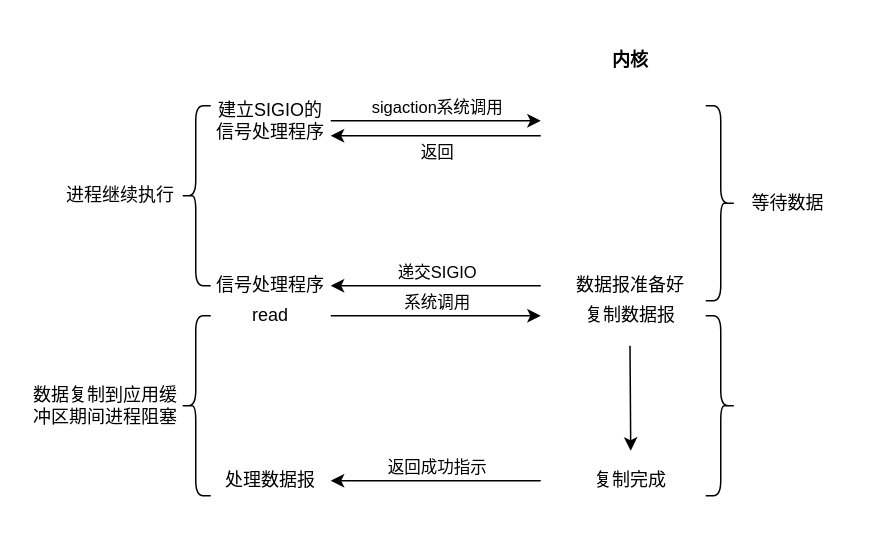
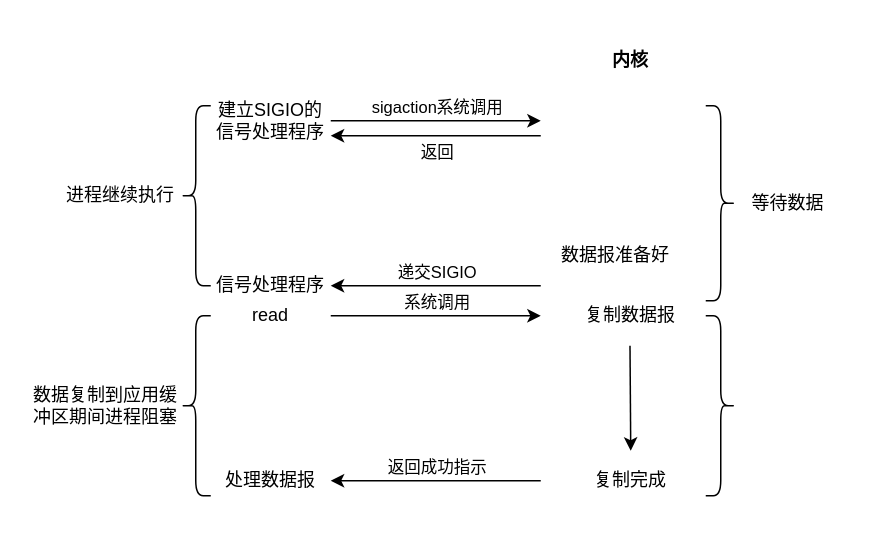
  <mxCell id="0" />
  <mxCell id="1" parent="0" />
  <mxCell id="2" value="建立SIGIO的信号处理程序" style="text;html=1;strokeColor=none;fillColor=none;align=center;verticalAlign=middle;whiteSpace=wrap;rounded=0;" vertex="1" parent="1"><mxGeometry x="140" y="60" width="80" height="40" as="geometry" /></mxCell>
  <mxCell id="3" value="&lt;b&gt;内核&lt;/b&gt;" style="text;html=1;strokeColor=none;fillColor=none;align=center;verticalAlign=middle;whiteSpace=wrap;rounded=0;" vertex="1" parent="1"><mxGeometry x="380" y="20" width="80" height="40" as="geometry" /></mxCell>
  <mxCell id="4" value="" style="endArrow=classic;html=1;rounded=0;" edge="1" parent="1"><mxGeometry width="50" height="50" relative="1" as="geometry"><mxPoint x="220" y="80" as="sourcePoint" /><mxPoint x="360" y="80" as="targetPoint" /></mxGeometry></mxCell>
  <mxCell id="5" value="sigaction系统调用" style="edgeLabel;html=1;align=center;verticalAlign=middle;resizable=0;points=[];" vertex="1" connectable="0" parent="4"><mxGeometry x="0.267" y="1" relative="1" as="geometry"><mxPoint x="-19" y="-9" as="offset" /></mxGeometry></mxCell>
- <mxCell id="6" value="数据报准备好" style="text;html=1;strokeColor=none;fillColor=none;align=center;verticalAlign=middle;whiteSpace=wrap;rounded=0;" vertex="1" parent="1"><mxGeometry x="380" y="180" width="80" height="20" as="geometry" /></mxCell>
+ <mxCell id="6" value="数据报准备好" style="text;html=1;strokeColor=none;fillColor=none;align=center;verticalAlign=middle;whiteSpace=wrap;rounded=0;" vertex="1" parent="1"><mxGeometry x="370" y="160" width="80" height="20" as="geometry" /></mxCell>
  <mxCell id="7" value="" style="shape=curlyBracket;whiteSpace=wrap;html=1;rounded=1;flipH=1;" vertex="1" parent="1"><mxGeometry x="470" y="70" width="20" height="130" as="geometry" /></mxCell>
  <mxCell id="8" value="等待数据" style="text;html=1;strokeColor=none;fillColor=none;align=center;verticalAlign=middle;whiteSpace=wrap;rounded=0;" vertex="1" parent="1"><mxGeometry x="490" y="115" width="70" height="40" as="geometry" /></mxCell>
  <mxCell id="9" value="复制数据报" style="text;html=1;strokeColor=none;fillColor=none;align=center;verticalAlign=middle;whiteSpace=wrap;rounded=0;" vertex="1" parent="1"><mxGeometry x="380" y="200" width="80" height="20" as="geometry" /></mxCell>
  <mxCell id="10" value="" style="endArrow=classic;html=1;rounded=0;exitX=0.5;exitY=1;exitDx=0;exitDy=0;" edge="1" parent="1"><mxGeometry width="50" height="50" relative="1" as="geometry"><mxPoint x="419.5" y="230" as="sourcePoint" /><mxPoint x="420" y="300" as="targetPoint" /></mxGeometry></mxCell>
  <mxCell id="11" value="复制完成" style="text;html=1;strokeColor=none;fillColor=none;align=center;verticalAlign=middle;whiteSpace=wrap;rounded=0;" vertex="1" parent="1"><mxGeometry x="380" y="300" width="80" height="40" as="geometry" /></mxCell>
  <mxCell id="12" value="" style="shape=curlyBracket;whiteSpace=wrap;html=1;rounded=1;flipH=1;" vertex="1" parent="1"><mxGeometry x="470" y="210" width="20" height="120" as="geometry" /></mxCell>
  <mxCell id="13" value="" style="endArrow=classic;html=1;rounded=0;" edge="1" parent="1"><mxGeometry width="50" height="50" relative="1" as="geometry"><mxPoint x="360" y="320" as="sourcePoint" /><mxPoint x="220" y="320" as="targetPoint" /></mxGeometry></mxCell>
  <mxCell id="14" value="处理数据报" style="text;html=1;strokeColor=none;fillColor=none;align=center;verticalAlign=middle;whiteSpace=wrap;rounded=0;" vertex="1" parent="1"><mxGeometry x="140" y="300" width="80" height="40" as="geometry" /></mxCell>
  <mxCell id="15" value="" style="shape=curlyBracket;whiteSpace=wrap;html=1;rounded=1;" vertex="1" parent="1"><mxGeometry x="120" y="70" width="20" height="120" as="geometry" /></mxCell>
  <mxCell id="16" value="进程继续执行" style="text;html=1;strokeColor=none;fillColor=none;align=center;verticalAlign=middle;whiteSpace=wrap;rounded=0;" vertex="1" parent="1"><mxGeometry x="40" y="110" width="80" height="40" as="geometry" /></mxCell>
  <mxCell id="17" value="返回成功指示" style="edgeLabel;html=1;align=center;verticalAlign=middle;resizable=0;points=[];" vertex="1" connectable="0" parent="1"><mxGeometry x="290" y="310" as="geometry" /></mxCell>
  <mxCell id="18" value="read" style="text;html=1;strokeColor=none;fillColor=none;align=center;verticalAlign=middle;whiteSpace=wrap;rounded=0;" vertex="1" parent="1"><mxGeometry x="150" y="200" width="60" height="20" as="geometry" /></mxCell>
  <mxCell id="19" value="" style="endArrow=classic;html=1;rounded=0;" edge="1" parent="1"><mxGeometry width="50" height="50" relative="1" as="geometry"><mxPoint x="220" y="210" as="sourcePoint" /><mxPoint x="360" y="210" as="targetPoint" /></mxGeometry></mxCell>
  <mxCell id="20" value="系统调用" style="edgeLabel;html=1;align=center;verticalAlign=middle;resizable=0;points=[];" vertex="1" connectable="0" parent="19"><mxGeometry x="0.267" y="1" relative="1" as="geometry"><mxPoint x="-19" y="-9" as="offset" /></mxGeometry></mxCell>
  <mxCell id="21" value="" style="endArrow=classic;html=1;rounded=0;" edge="1" parent="1"><mxGeometry width="50" height="50" relative="1" as="geometry"><mxPoint x="360" y="190" as="sourcePoint" /><mxPoint x="220" y="190" as="targetPoint" /></mxGeometry></mxCell>
  <mxCell id="22" value="递交SIGIO" style="edgeLabel;html=1;align=center;verticalAlign=middle;resizable=0;points=[];" vertex="1" connectable="0" parent="1"><mxGeometry x="290" y="180" as="geometry" /></mxCell>
  <mxCell id="23" value="信号处理程序" style="text;html=1;strokeColor=none;fillColor=none;align=center;verticalAlign=middle;whiteSpace=wrap;rounded=0;" vertex="1" parent="1"><mxGeometry x="140" y="180" width="80" height="20" as="geometry" /></mxCell>
  <mxCell id="24" value="" style="endArrow=classic;html=1;rounded=0;" edge="1" parent="1"><mxGeometry width="50" height="50" relative="1" as="geometry"><mxPoint x="360" y="90" as="sourcePoint" /><mxPoint x="220" y="90" as="targetPoint" /></mxGeometry></mxCell>
  <mxCell id="25" value="返回" style="edgeLabel;html=1;align=center;verticalAlign=middle;resizable=0;points=[];" vertex="1" connectable="0" parent="1"><mxGeometry x="290" y="100" as="geometry" /></mxCell>
  <mxCell id="26" value="" style="shape=curlyBracket;whiteSpace=wrap;html=1;rounded=1;" vertex="1" parent="1"><mxGeometry x="120" y="210" width="20" height="120" as="geometry" /></mxCell>
  <mxCell id="27" value="数据复制到应用缓冲区期间进程阻塞" style="text;html=1;strokeColor=none;fillColor=none;align=center;verticalAlign=middle;whiteSpace=wrap;rounded=0;" vertex="1" parent="1"><mxGeometry x="20" y="250" width="100" height="40" as="geometry" /></mxCell>
